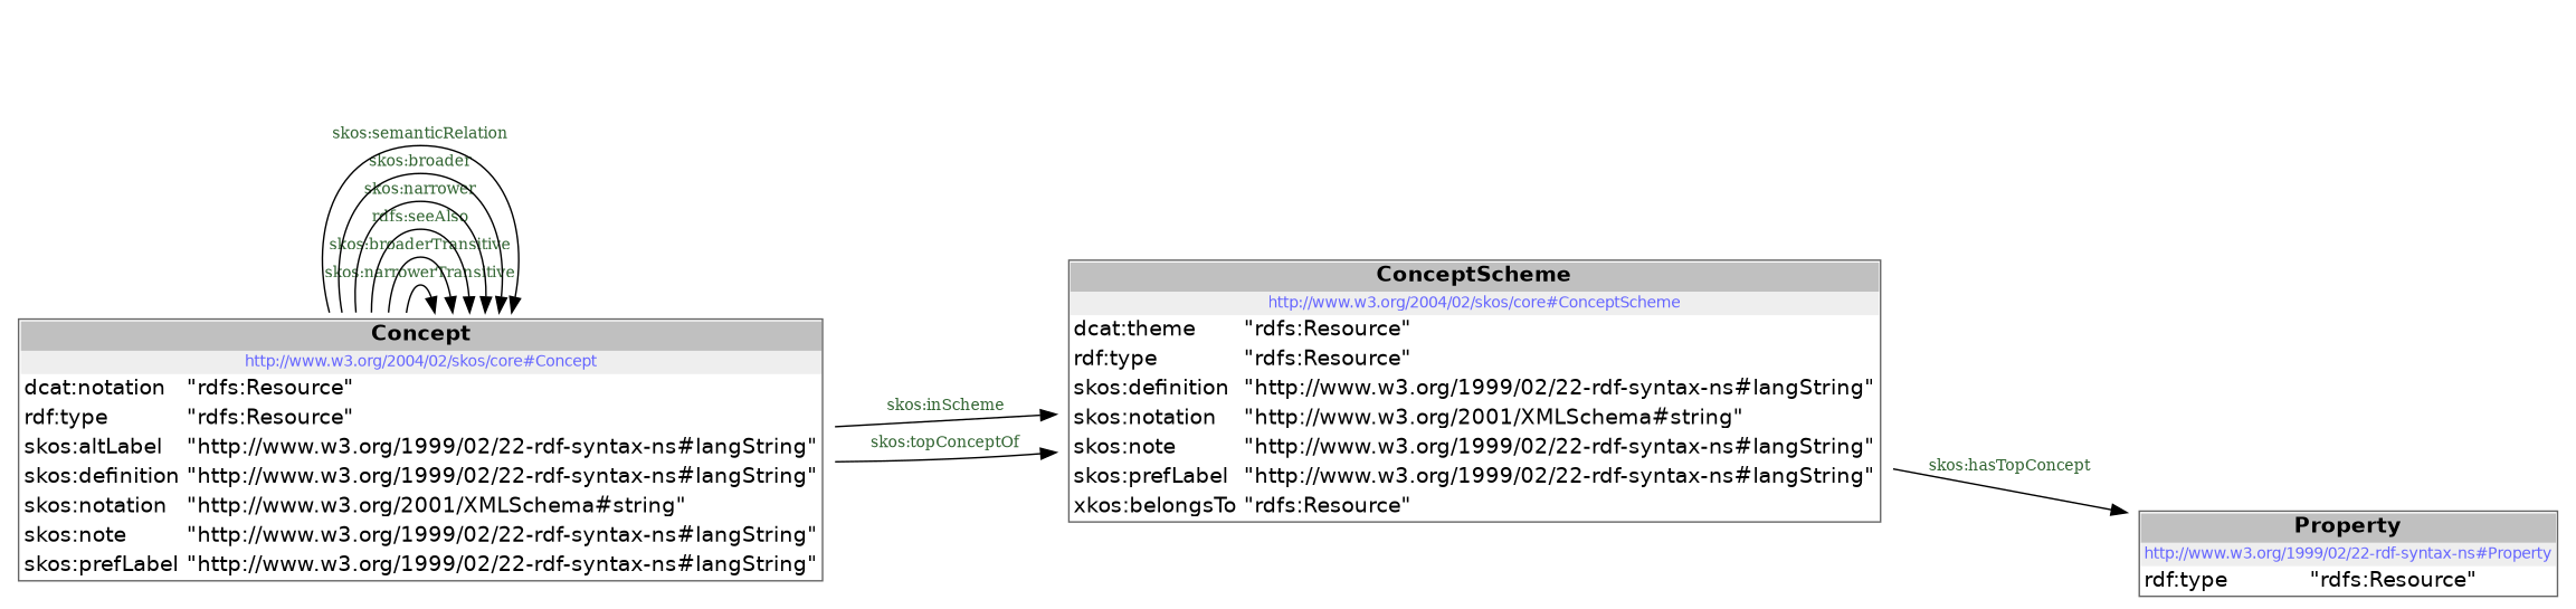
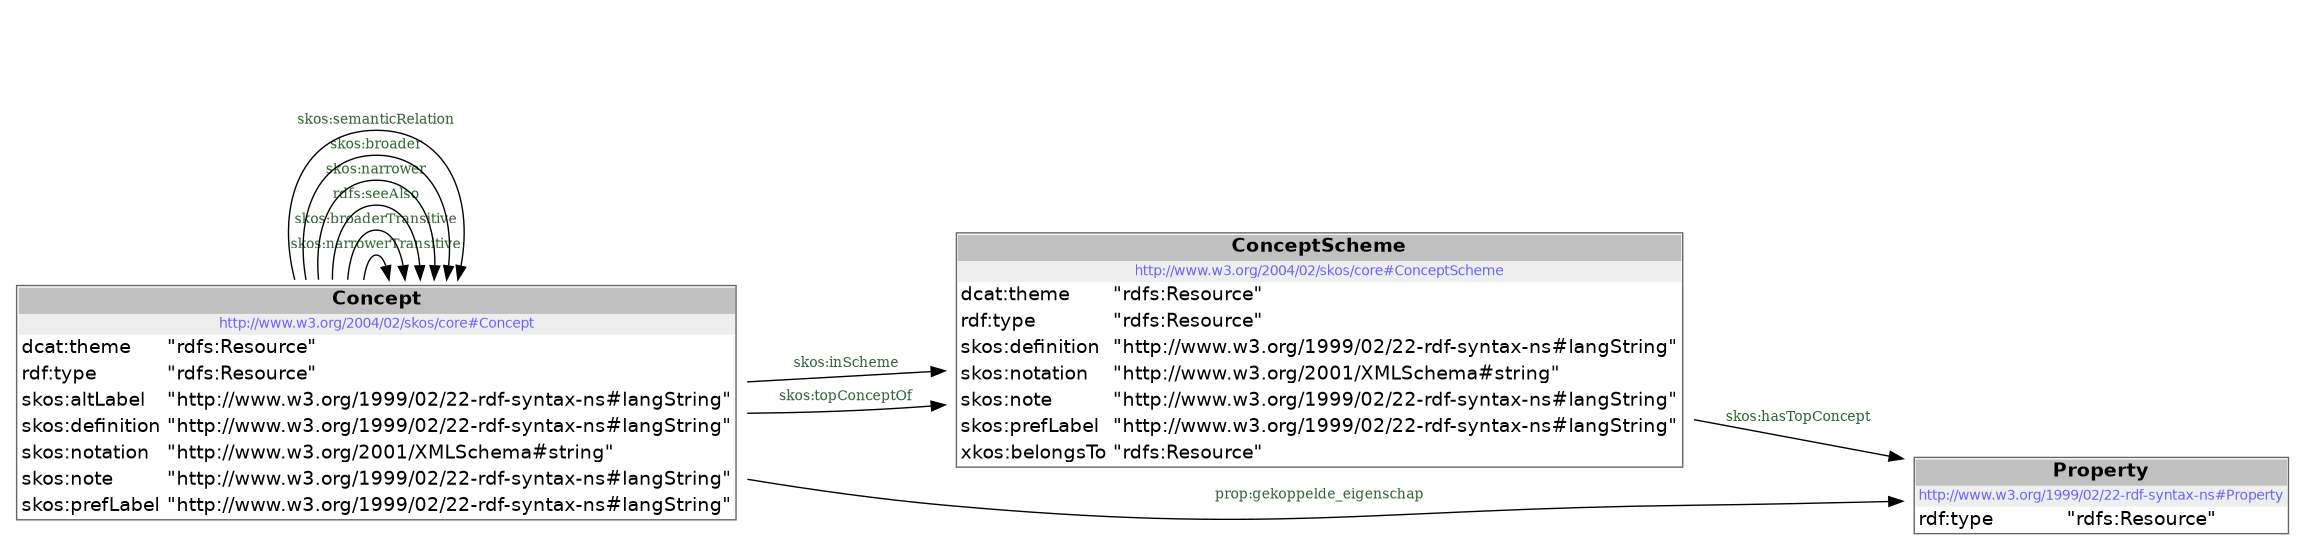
  digraph {
    rankdir=LR
    node [color=black fontname="DejaVu Sans" shape=none]
    edge [color=BLACK]
-   n1 [label=< <table color='#666666' cellborder='0' cellspacing='0' border='1'><tr><td colspan='2' bgcolor='grey'><B>Concept</B></td></tr><tr><td href='http://www.w3.org/2004/02/skos/core#Concept' bgcolor='#eeeeee' colspan='2'><font point-size='10' color='#6666ff'>http://www.w3.org/2004/02/skos/core#Concept</font></td></tr><tr><td align='left'>dcat:notation</td><td align='left'>&quot;rdfs:Resource&quot;</td></tr><tr><td align='left'>rdf:type</td><td align='left'>&quot;rdfs:Resource&quot;</td></tr><tr><td align='left'>skos:altLabel</td><td align='left'>&quot;http://www.w3.org/1999/02/22-rdf-syntax-ns#langString&quot;</td></tr><tr><td align='left'>skos:definition</td><td align='left'>&quot;http://www.w3.org/1999/02/22-rdf-syntax-ns#langString&quot;</td></tr><tr><td align='left'>skos:notation</td><td align='left'>&quot;http://www.w3.org/2001/XMLSchema#string&quot;</td></tr><tr><td align='left'>skos:note</td><td align='left'>&quot;http://www.w3.org/1999/02/22-rdf-syntax-ns#langString&quot;</td></tr><tr><td align='left'>skos:prefLabel</td><td align='left'>&quot;http://www.w3.org/1999/02/22-rdf-syntax-ns#langString&quot;</td></tr></table> >]
+   n1 [label=< <table color='#666666' cellborder='0' cellspacing='0' border='1'><tr><td colspan='2' bgcolor='grey'><B>Concept</B></td></tr><tr><td href='http://www.w3.org/2004/02/skos/core#Concept' bgcolor='#eeeeee' colspan='2'><font point-size='10' color='#6666ff'>http://www.w3.org/2004/02/skos/core#Concept</font></td></tr><tr><td align='left'>dcat:theme</td><td align='left'>&quot;rdfs:Resource&quot;</td></tr><tr><td align='left'>rdf:type</td><td align='left'>&quot;rdfs:Resource&quot;</td></tr><tr><td align='left'>skos:altLabel</td><td align='left'>&quot;http://www.w3.org/1999/02/22-rdf-syntax-ns#langString&quot;</td></tr><tr><td align='left'>skos:definition</td><td align='left'>&quot;http://www.w3.org/1999/02/22-rdf-syntax-ns#langString&quot;</td></tr><tr><td align='left'>skos:notation</td><td align='left'>&quot;http://www.w3.org/2001/XMLSchema#string&quot;</td></tr><tr><td align='left'>skos:note</td><td align='left'>&quot;http://www.w3.org/1999/02/22-rdf-syntax-ns#langString&quot;</td></tr><tr><td align='left'>skos:prefLabel</td><td align='left'>&quot;http://www.w3.org/1999/02/22-rdf-syntax-ns#langString&quot;</td></tr></table> >]
    n2 [label=< <table color='#666666' cellborder='0' cellspacing='0' border='1'><tr><td colspan='2' bgcolor='grey'><B>ConceptScheme</B></td></tr><tr><td href='http://www.w3.org/2004/02/skos/core#ConceptScheme' bgcolor='#eeeeee' colspan='2'><font point-size='10' color='#6666ff'>http://www.w3.org/2004/02/skos/core#ConceptScheme</font></td></tr><tr><td align='left'>dcat:theme</td><td align='left'>&quot;rdfs:Resource&quot;</td></tr><tr><td align='left'>rdf:type</td><td align='left'>&quot;rdfs:Resource&quot;</td></tr><tr><td align='left'>skos:definition</td><td align='left'>&quot;http://www.w3.org/1999/02/22-rdf-syntax-ns#langString&quot;</td></tr><tr><td align='left'>skos:notation</td><td align='left'>&quot;http://www.w3.org/2001/XMLSchema#string&quot;</td></tr><tr><td align='left'>skos:note</td><td align='left'>&quot;http://www.w3.org/1999/02/22-rdf-syntax-ns#langString&quot;</td></tr><tr><td align='left'>skos:prefLabel</td><td align='left'>&quot;http://www.w3.org/1999/02/22-rdf-syntax-ns#langString&quot;</td></tr><tr><td align='left'>xkos:belongsTo</td><td align='left'>&quot;rdfs:Resource&quot;</td></tr></table> >]
    n3 [label=< <table color='#666666' cellborder='0' cellspacing='0' border='1'><tr><td colspan='2' bgcolor='grey'><B>Property</B></td></tr><tr><td href='http://www.w3.org/1999/02/22-rdf-syntax-ns#Property' bgcolor='#eeeeee' colspan='2'><font point-size='10' color='#6666ff'>http://www.w3.org/1999/02/22-rdf-syntax-ns#Property</font></td></tr><tr><td align='left'>rdf:type</td><td align='left'>&quot;rdfs:Resource&quot;</td></tr></table> >]
    n1 -> n1 [label=< <font point-size='10' color='#336633'>skos:narrowerTransitive</font> >]
    n1 -> n1 [label=< <font point-size='10' color='#336633'>skos:broaderTransitive</font> >]
    n1 -> n1 [label=< <font point-size='10' color='#336633'>rdfs:seeAlso</font> >]
    n1 -> n1 [label=< <font point-size='10' color='#336633'>skos:narrower</font> >]
    n1 -> n1 [label=< <font point-size='10' color='#336633'>skos:broader</font> >]
    n1 -> n1 [label=< <font point-size='10' color='#336633'>skos:semanticRelation</font> >]
    n1 -> n2 [label=< <font point-size='10' color='#336633'>skos:inScheme</font> >]
    n1 -> n2 [label=< <font point-size='10' color='#336633'>skos:topConceptOf</font> >]
+   n1 -> n3 [label=< <font point-size='10' color='#336633'>prop:gekoppelde_eigenschap</font> >]
    n2 -> n3 [label=< <font point-size='10' color='#336633'>skos:hasTopConcept</font> >]
  }
